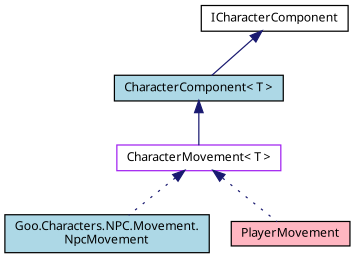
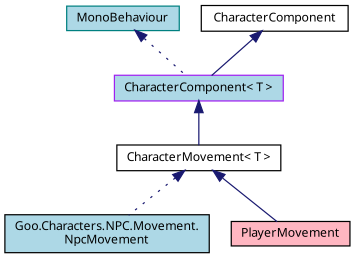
  digraph {
    node [color=black fillcolor=lightblue fontname=Calibrii fontsize=10 shape=record style=filled]
    edge [color=midnightblue dir=back fontname=Calibrii fontsize=10 labelfontname=Calibrii labelfontsize=10 style=solid]
-   n1 [color=purple fillcolor=white fontcolor=black height=0.2 label="CharacterMovement\< T \>" width=0.4]
+   n1 [fillcolor=white fontcolor=black height=0.2 label="CharacterMovement\< T \>" width=0.4]
    n2 [height=0.2 label="Goo.Characters.NPC.Movement.\lNpcMovement" width=0.4]
    n3 [fillcolor=lightpink height=0.2 label=PlayerMovement width=0.4]
-   n4 [height=0.2 label="CharacterComponent\< T \>" width=0.4]
-   n6 [fillcolor=white height=0.2 label=ICharacterComponent width=0.4]
+   n4 [color=purple height=0.2 label="CharacterComponent\< T \>" width=0.4]
+   n5 [color=teal height=0.2 label=MonoBehaviour width=0.4]
+   n6 [fillcolor=white height=0.2 label=CharacterComponent width=0.4]
    n1 -> n2 [style=dotted]
-   n1 -> n3 [style=dotted]
+   n1 -> n3
    n4 -> n1
+   n5 -> n4 [style=dotted]
    n6 -> n4
  }
